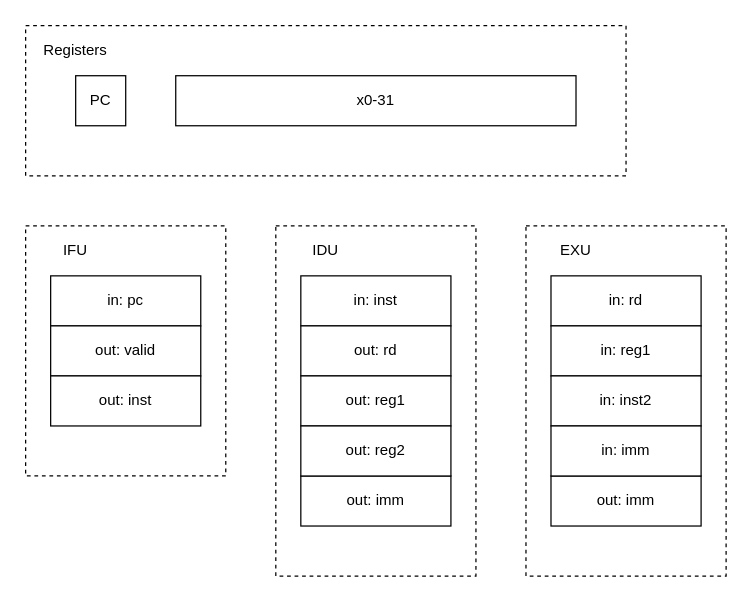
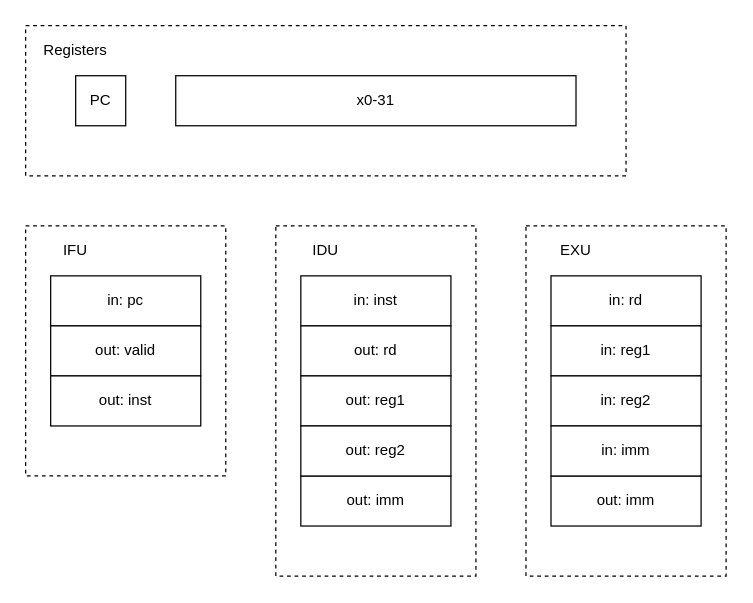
  <mxCell id="0" />
  <mxCell id="1" parent="0" />
  <mxCell id="2" value="" style="rounded=0;whiteSpace=wrap;html=1;dashed=1;" vertex="1" parent="1"><mxGeometry x="20" y="20" width="480" height="120" as="geometry" /></mxCell>
  <mxCell id="3" value="PC" style="whiteSpace=wrap;html=1;aspect=fixed;" vertex="1" parent="1"><mxGeometry x="60" y="60" width="40" height="40" as="geometry" /></mxCell>
  <mxCell id="4" value="x0-31" style="rounded=0;whiteSpace=wrap;html=1;" vertex="1" parent="1"><mxGeometry x="140" y="60" width="320" height="40" as="geometry" /></mxCell>
  <mxCell id="5" value="Registers" style="text;html=1;strokeColor=none;fillColor=none;align=center;verticalAlign=middle;whiteSpace=wrap;rounded=0;dashed=1;" vertex="1" parent="1"><mxGeometry x="20" y="20" width="80" height="40" as="geometry" /></mxCell>
  <mxCell id="6" value="" style="rounded=0;whiteSpace=wrap;html=1;dashed=1;" vertex="1" parent="1"><mxGeometry x="20" y="180" width="160" height="200" as="geometry" /></mxCell>
  <mxCell id="7" value="IFU" style="text;html=1;strokeColor=none;fillColor=none;align=center;verticalAlign=middle;whiteSpace=wrap;rounded=0;dashed=1;" vertex="1" parent="1"><mxGeometry x="20" y="180" width="80" height="40" as="geometry" /></mxCell>
  <mxCell id="8" value="in: pc" style="rounded=0;whiteSpace=wrap;html=1;" vertex="1" parent="1"><mxGeometry x="40" y="220" width="120" height="40" as="geometry" /></mxCell>
  <mxCell id="9" value="out: valid" style="rounded=0;whiteSpace=wrap;html=1;" vertex="1" parent="1"><mxGeometry x="40" y="260" width="120" height="40" as="geometry" /></mxCell>
  <mxCell id="10" value="out: inst" style="rounded=0;whiteSpace=wrap;html=1;" vertex="1" parent="1"><mxGeometry x="40" y="300" width="120" height="40" as="geometry" /></mxCell>
  <mxCell id="11" value="" style="rounded=0;whiteSpace=wrap;html=1;dashed=1;" vertex="1" parent="1"><mxGeometry x="220" y="180" width="160" height="280" as="geometry" /></mxCell>
  <mxCell id="12" value="IDU" style="text;html=1;strokeColor=none;fillColor=none;align=center;verticalAlign=middle;whiteSpace=wrap;rounded=0;dashed=1;" vertex="1" parent="1"><mxGeometry x="220" y="180" width="80" height="40" as="geometry" /></mxCell>
  <mxCell id="13" value="in: inst" style="rounded=0;whiteSpace=wrap;html=1;" vertex="1" parent="1"><mxGeometry x="240" y="220" width="120" height="40" as="geometry" /></mxCell>
  <mxCell id="14" value="out: rd" style="rounded=0;whiteSpace=wrap;html=1;" vertex="1" parent="1"><mxGeometry x="240" y="260" width="120" height="40" as="geometry" /></mxCell>
  <mxCell id="15" value="out: imm" style="rounded=0;whiteSpace=wrap;html=1;" vertex="1" parent="1"><mxGeometry x="240" y="380" width="120" height="40" as="geometry" /></mxCell>
  <mxCell id="16" value="out: reg1" style="rounded=0;whiteSpace=wrap;html=1;" vertex="1" parent="1"><mxGeometry x="240" y="300" width="120" height="40" as="geometry" /></mxCell>
  <mxCell id="17" value="out: reg2" style="rounded=0;whiteSpace=wrap;html=1;" vertex="1" parent="1"><mxGeometry x="240" y="340" width="120" height="40" as="geometry" /></mxCell>
  <mxCell id="18" value="" style="rounded=0;whiteSpace=wrap;html=1;dashed=1;" vertex="1" parent="1"><mxGeometry x="420" y="180" width="160" height="280" as="geometry" /></mxCell>
  <mxCell id="19" value="EXU" style="text;html=1;strokeColor=none;fillColor=none;align=center;verticalAlign=middle;whiteSpace=wrap;rounded=0;dashed=1;" vertex="1" parent="1"><mxGeometry x="420" y="180" width="80" height="40" as="geometry" /></mxCell>
  <mxCell id="20" value="in: rd" style="rounded=0;whiteSpace=wrap;html=1;" vertex="1" parent="1"><mxGeometry x="440" y="220" width="120" height="40" as="geometry" /></mxCell>
  <mxCell id="21" value="in: reg1" style="rounded=0;whiteSpace=wrap;html=1;" vertex="1" parent="1"><mxGeometry x="440" y="260" width="120" height="40" as="geometry" /></mxCell>
  <mxCell id="22" value="out: imm" style="rounded=0;whiteSpace=wrap;html=1;" vertex="1" parent="1"><mxGeometry x="440" y="380" width="120" height="40" as="geometry" /></mxCell>
- <mxCell id="23" value="in: inst2" style="rounded=0;whiteSpace=wrap;html=1;" vertex="1" parent="1"><mxGeometry x="440" y="300" width="120" height="40" as="geometry" /></mxCell>
+ <mxCell id="23" value="in: reg2" style="rounded=0;whiteSpace=wrap;html=1;" vertex="1" parent="1"><mxGeometry x="440" y="300" width="120" height="40" as="geometry" /></mxCell>
  <mxCell id="24" value="in: imm" style="rounded=0;whiteSpace=wrap;html=1;" vertex="1" parent="1"><mxGeometry x="440" y="340" width="120" height="40" as="geometry" /></mxCell>
